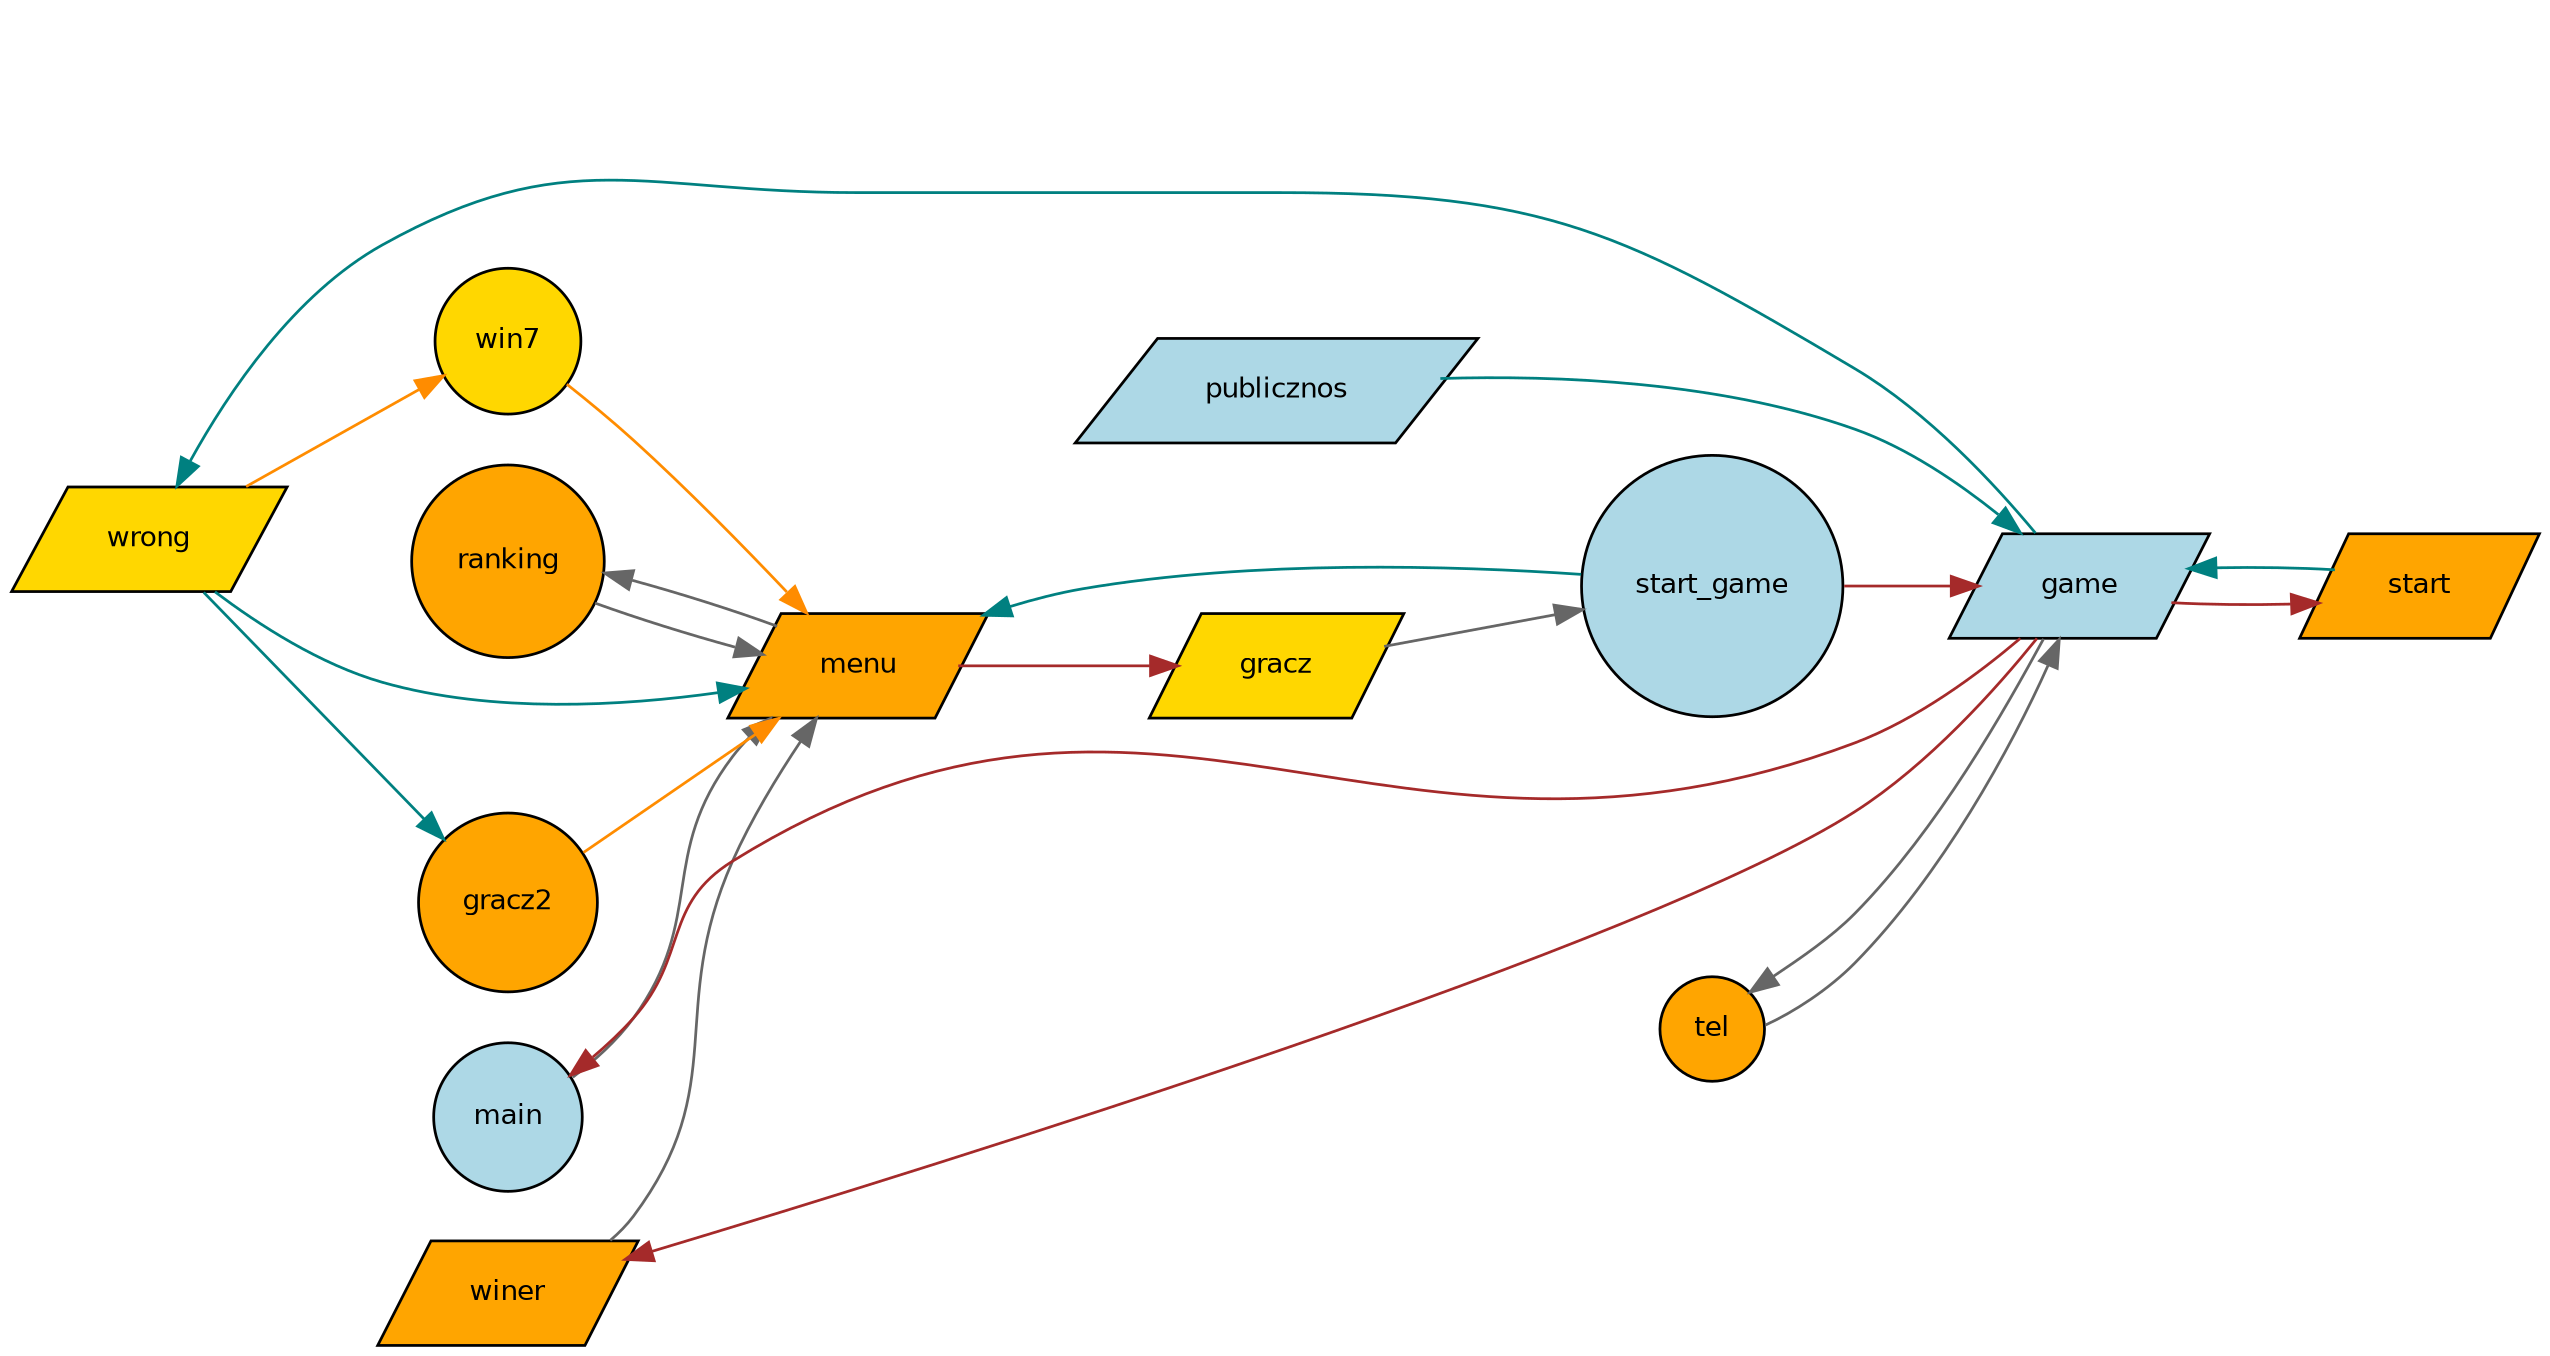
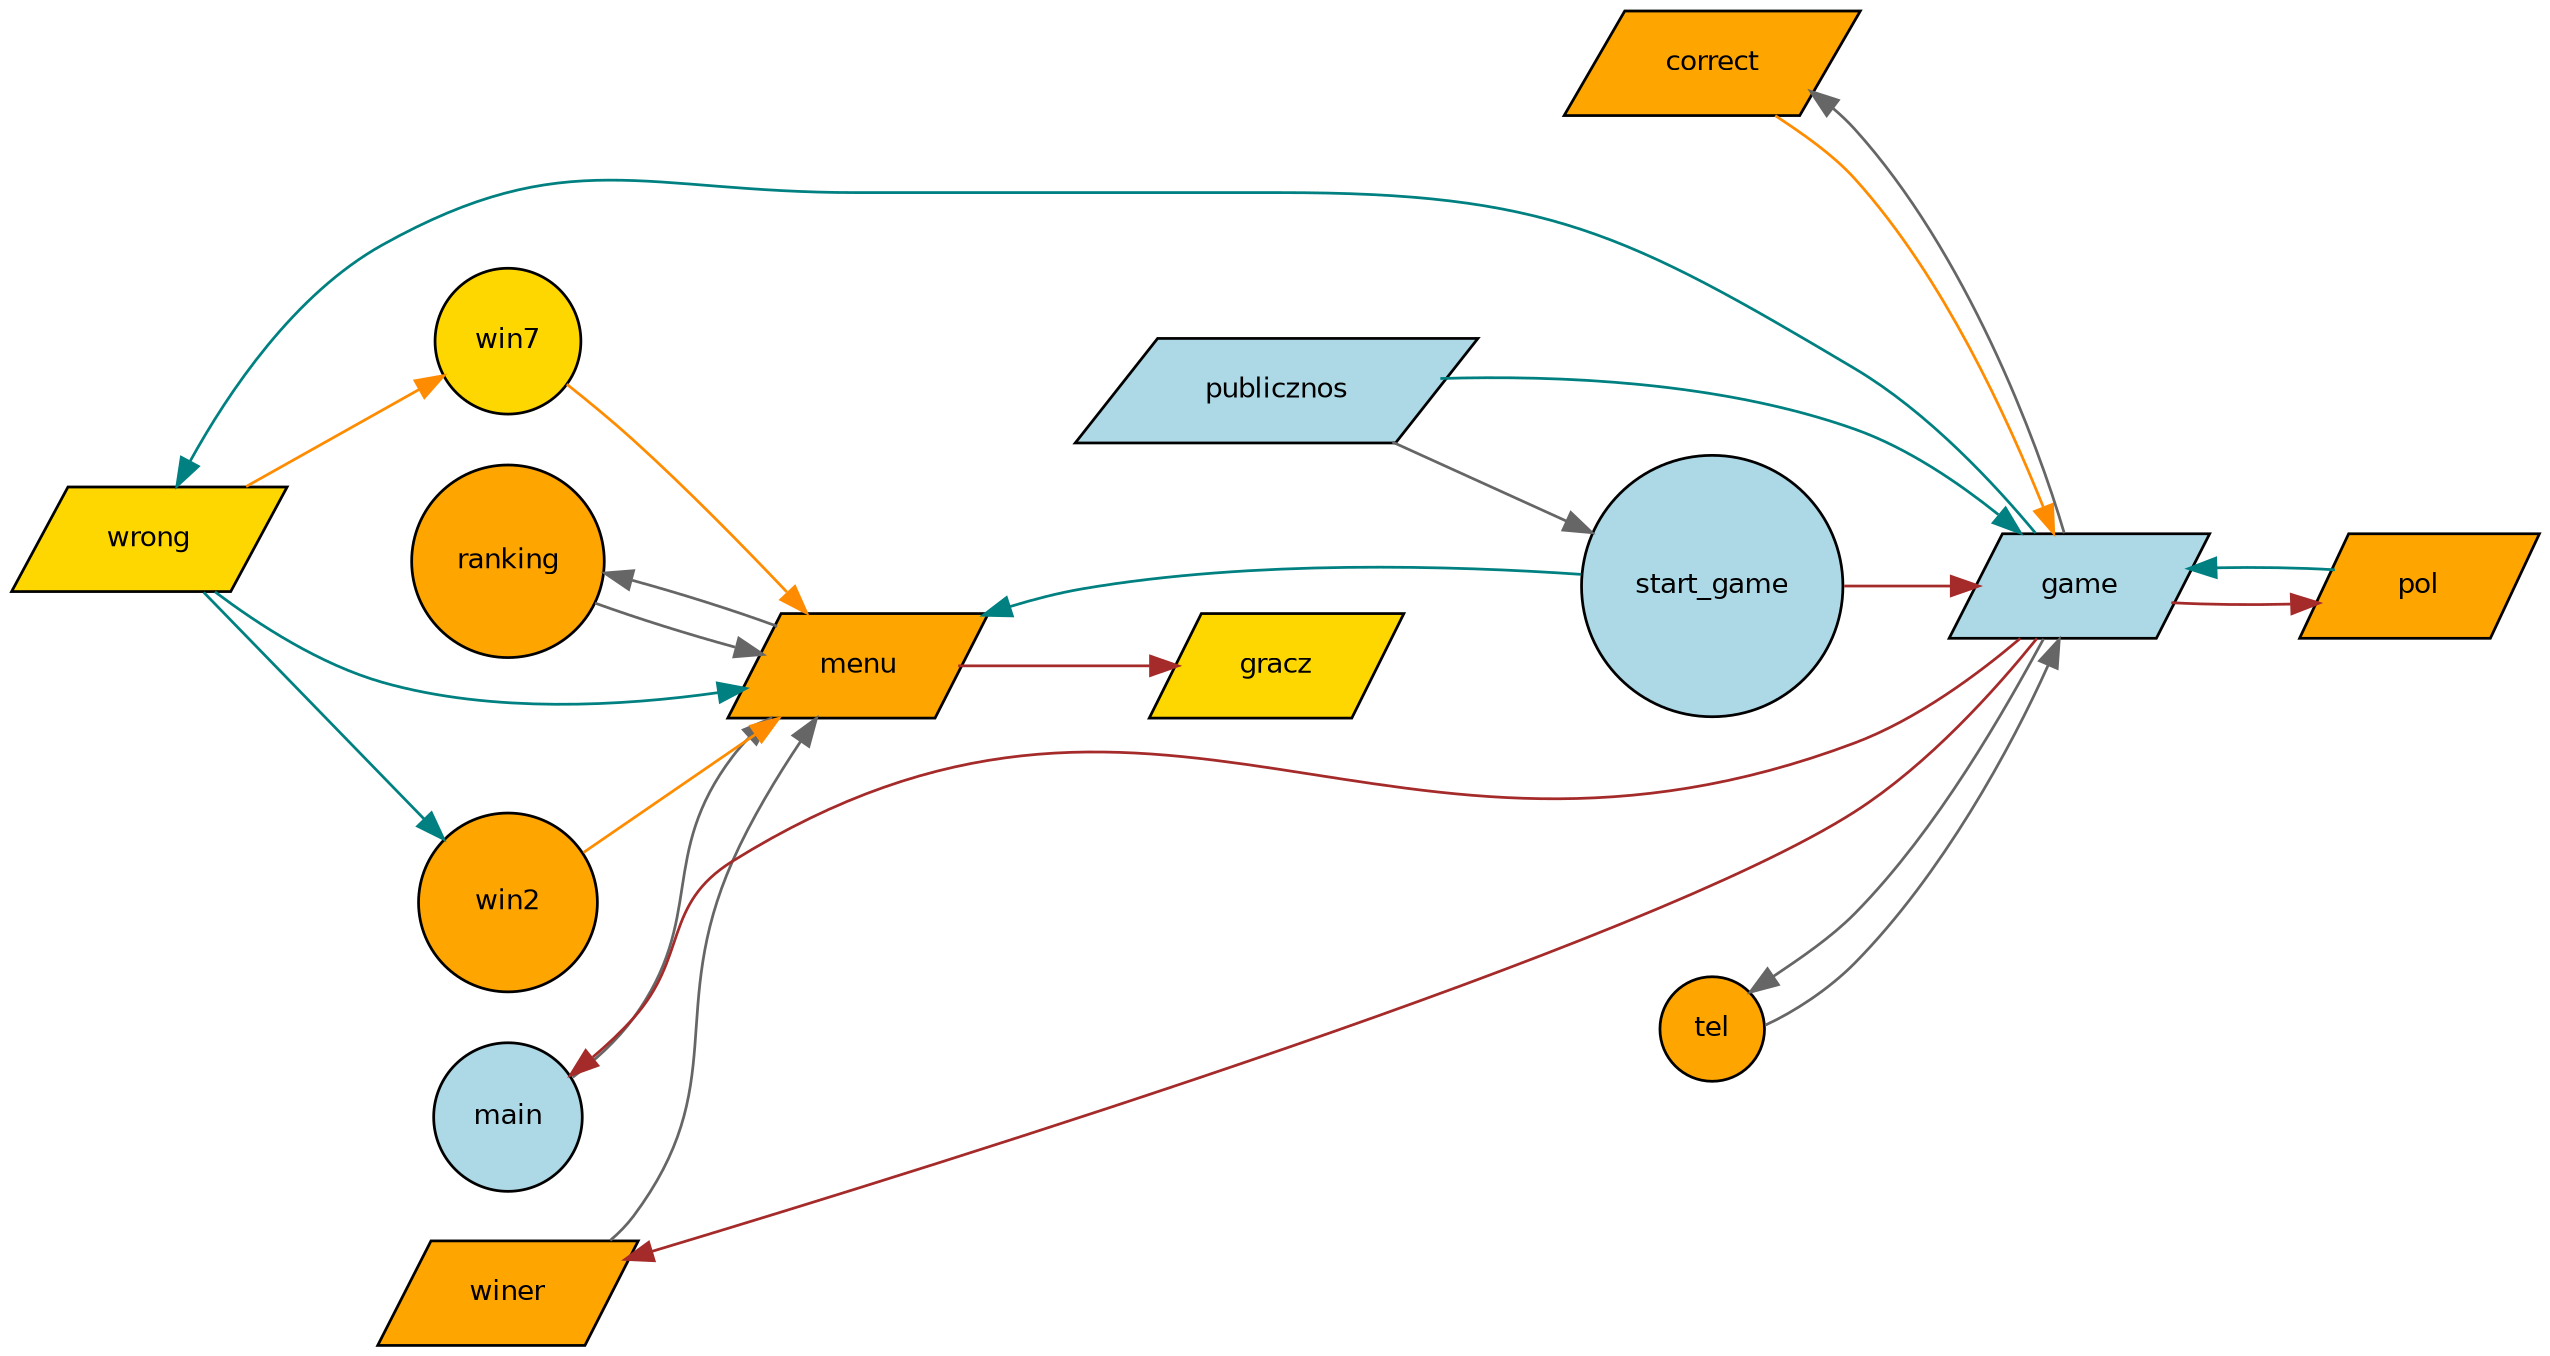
  digraph {
    rankdir=RL
    node [color=black fillcolor=orange fontname=Helvetica fontsize=10 shape=parallelogram style=filled]
    edge [color=gray40 dir=back fontname=Helvetica fontsize=10 labelfontname=Helvetica labelfontsize=10 style=solid]
-   n1 [fontcolor=black height=0.2 label=start width=0.4]
+   n1 [fontcolor=black height=0.2 label=pol width=0.4]
    n2 [fillcolor=lightblue height=0.2 label=game width=0.4]
+   n3 [height=0.2 label=correct width=0.4]
    n4 [fillcolor=lightblue height=0.2 label=publicznos width=0.4]
    n5 [fillcolor=lightblue height=0.2 label=start_game shape=circle width=0.4]
    n6 [height=0.2 label=tel shape=circle width=0.4]
    n7 [fillcolor=gold height=0.2 label=gracz width=0.4]
    n8 [height=0.2 label=menu width=0.4]
    n9 [fillcolor=lightblue height=0.2 label=main shape=circle width=0.4]
    n10 [height=0.2 label=ranking shape=circle width=0.4]
-   n11 [height=0.2 label=gracz2 shape=circle width=0.4]
+   n11 [height=0.2 label=win2 shape=circle width=0.4]
    n12 [fillcolor=gold height=0.2 label=wrong width=0.4]
    n13 [fillcolor=gold height=0.2 label=win7 shape=circle width=0.4]
    n14 [height=0.2 label=winer width=0.4]
    n1 -> n2 [color=brown]
    n2 -> n1 [color=teal]
+   n2 -> n3 [color=darkorange]
    n2 -> n4 [color=teal]
    n2 -> n5 [color=brown]
    n2 -> n6
-   n5 -> n7
+   n3 -> n2
+   n5 -> n4
    n6 -> n2
    n7 -> n8 [color=brown]
    n8 -> n5 [color=teal]
    n8 -> n9
    n8 -> n10
    n8 -> n11 [color=darkorange]
    n8 -> n12 [color=teal]
    n8 -> n13 [color=darkorange]
    n8 -> n14
    n9 -> n2 [color=brown]
    n10 -> n8
    n11 -> n12 [color=teal]
    n12 -> n2 [color=teal]
    n13 -> n12 [color=darkorange]
    n14 -> n2 [color=brown]
  }
